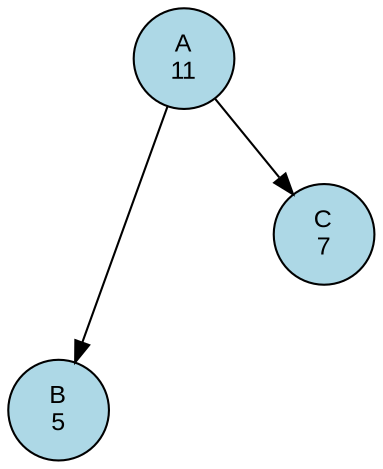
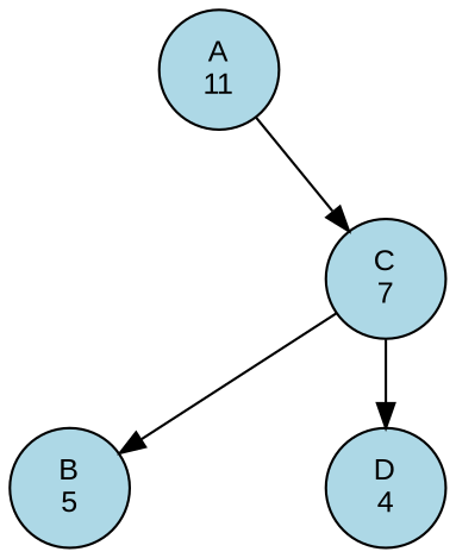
  digraph {
    nodesep=1.0
    node [fillcolor=lightblue fontname=Arial fontsize=12 shape=circle style=filled]
    n1 [label="A\n11"]
    n2 [label="B\n5"]
    n3 [label="C\n7"]
-   n1 -> n2
+   n4 [label="D\n4"]
+   n3 -> n2
    n1 -> n3
+   n3 -> n4
  }
